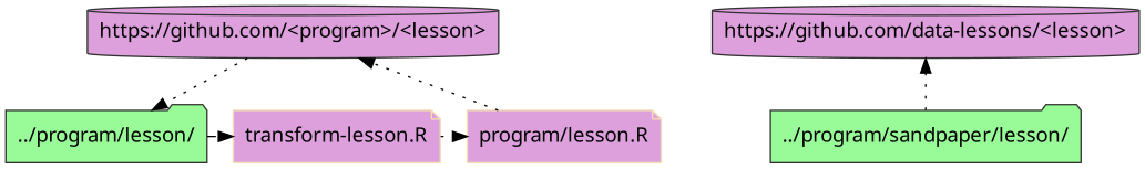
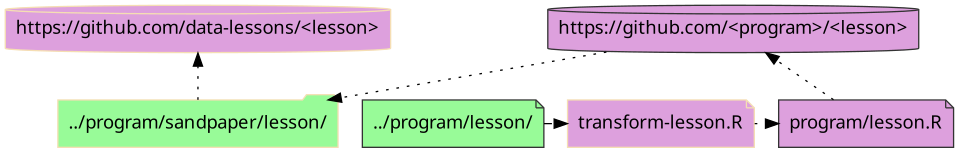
  digraph {
    fontname="Noto Sans"
    node [color=grey20 fillcolor=plum fontname="Noto Sans" shape=cylinder style=filled]
    edge [fontname="Noto Sans" style=dotted]
    n1 [label="https://github.com/<program>/<lesson>"]
-   n2 [label="https://github.com/data-lessons/<lesson>"]
-   n3 [fillcolor=palegreen label="../program/lesson/" shape=folder]
-   n4 [fillcolor=palegreen label="../program/sandpaper/lesson/" shape=folder]
+   n2 [color=wheat label="https://github.com/data-lessons/<lesson>"]
+   n3 [fillcolor=palegreen label="../program/lesson/" shape=note]
+   n4 [color=wheat fillcolor=palegreen label="../program/sandpaper/lesson/" shape=folder]
    n5 [color=wheat label="transform-lesson.R" shape=note]
-   n6 [color=wheat label="program/lesson.R" shape=note]
+   n6 [label="program/lesson.R" shape=note]
    subgraph sub_1 {
      rank=same
      n1
      n2
    }
    subgraph sub_2 {
      rank=same
      n3
      n4
      n5
      n6
    }
-   n1 -> n3
+   n1 -> n4
    n3 -> n5 [style=dashed]
    n4 -> n2
    n5 -> n6
    n6 -> n1
  }
